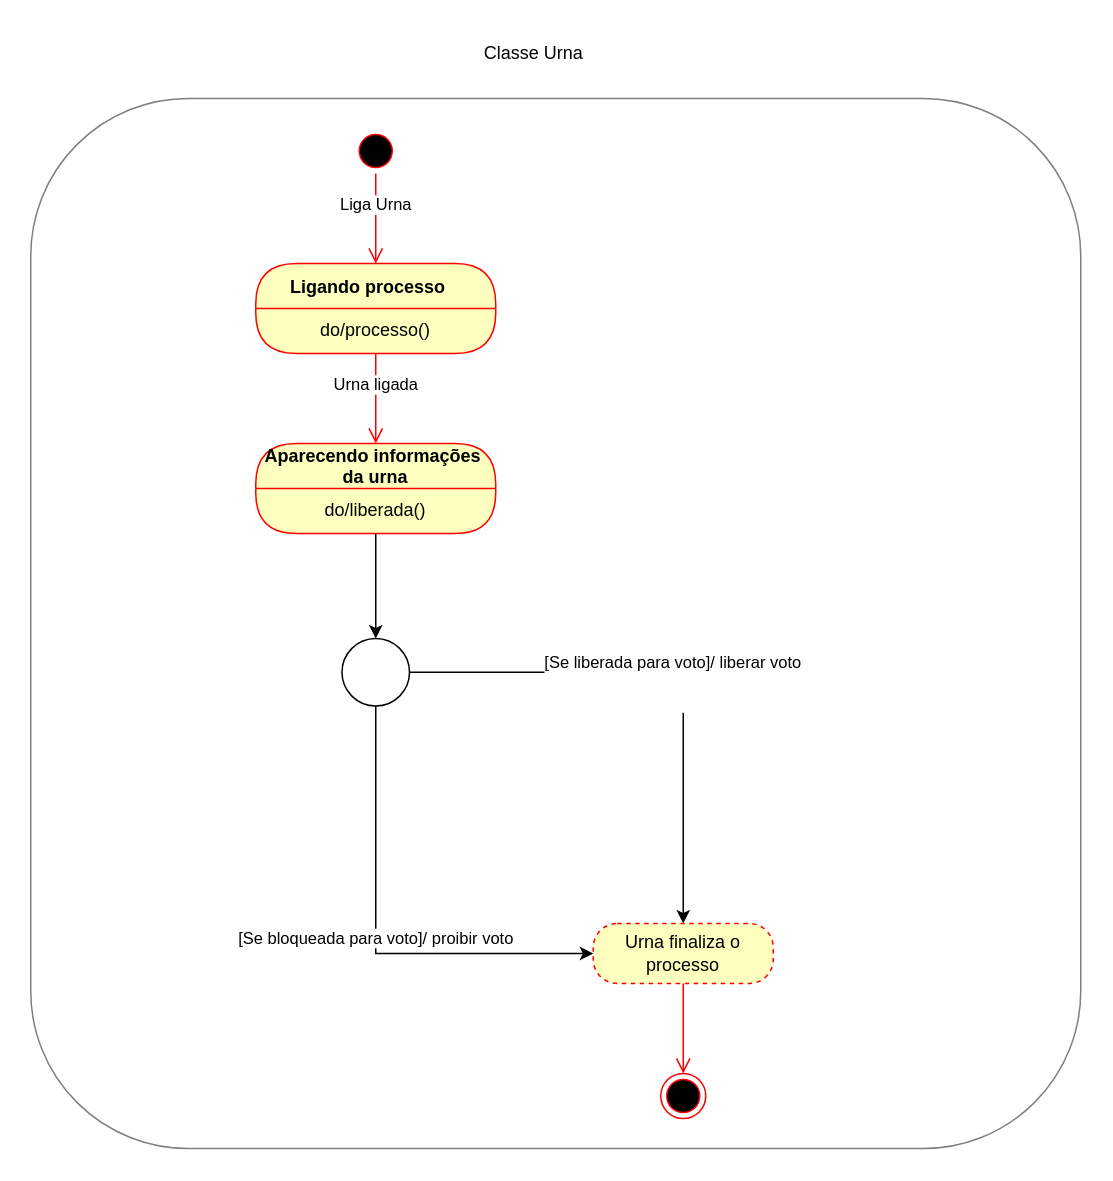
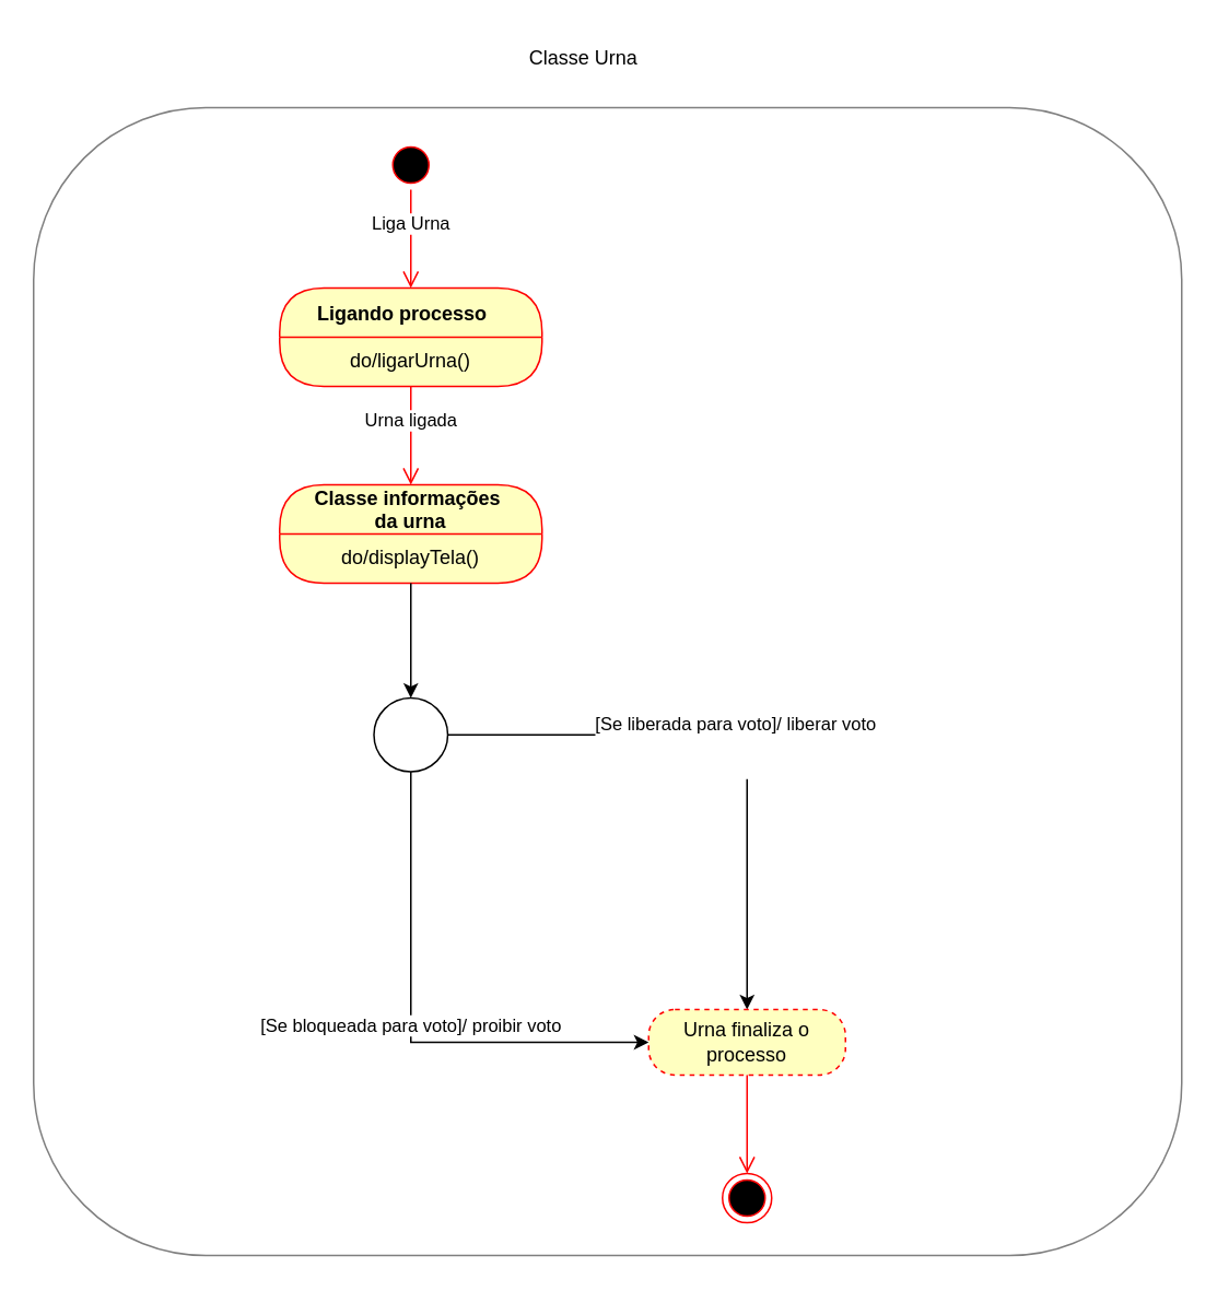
  <mxCell id="0" />
  <mxCell id="1" parent="0" />
  <mxCell id="2" value="" style="rounded=1;whiteSpace=wrap;html=1;opacity=50;" vertex="1" parent="1"><mxGeometry x="20" y="65" width="700" height="700" as="geometry" /></mxCell>
  <mxCell id="3" value="" style="ellipse;html=1;shape=startState;fillColor=#000000;strokeColor=#ff0000;" vertex="1" parent="1"><mxGeometry x="235" y="85" width="30" height="30" as="geometry" /></mxCell>
  <mxCell id="4" value="Liga Urna" style="edgeStyle=orthogonalEdgeStyle;html=1;verticalAlign=bottom;endArrow=open;endSize=8;strokeColor=#ff0000;rounded=0;" edge="1" source="3" parent="1"><mxGeometry relative="1" as="geometry"><mxPoint x="250" y="175" as="targetPoint" /></mxGeometry></mxCell>
  <mxCell id="5" value="Ligando processo   " style="swimlane;fontStyle=1;align=center;verticalAlign=middle;childLayout=stackLayout;horizontal=1;startSize=30;horizontalStack=0;resizeParent=0;resizeLast=1;container=0;fontColor=#000000;collapsible=0;rounded=1;arcSize=30;strokeColor=#ff0000;fillColor=#ffffc0;swimlaneFillColor=#ffffc0;dropTarget=0;" vertex="1" parent="1"><mxGeometry x="170" y="175" width="160" height="60" as="geometry" /></mxCell>
- <mxCell id="6" value="do/processo()" style="text;html=1;strokeColor=none;fillColor=none;align=center;verticalAlign=middle;spacingLeft=4;spacingRight=4;whiteSpace=wrap;overflow=hidden;rotatable=0;fontColor=#000000;" vertex="1" parent="5"><mxGeometry y="30" width="160" height="30" as="geometry" /></mxCell>
+ <mxCell id="6" value="do/ligarUrna()" style="text;html=1;strokeColor=none;fillColor=none;align=center;verticalAlign=middle;spacingLeft=4;spacingRight=4;whiteSpace=wrap;overflow=hidden;rotatable=0;fontColor=#000000;" vertex="1" parent="5"><mxGeometry y="30" width="160" height="30" as="geometry" /></mxCell>
  <mxCell id="7" value="Urna ligada" style="edgeStyle=orthogonalEdgeStyle;html=1;verticalAlign=bottom;endArrow=open;endSize=8;strokeColor=#ff0000;rounded=0;" edge="1" source="5" parent="1"><mxGeometry relative="1" as="geometry"><mxPoint x="250" y="295" as="targetPoint" /></mxGeometry></mxCell>
- <mxCell id="8" value="Aparecendo informações &#10;da urna" style="swimlane;fontStyle=1;align=center;verticalAlign=middle;childLayout=stackLayout;horizontal=1;startSize=30;horizontalStack=0;resizeParent=0;resizeLast=1;container=0;fontColor=#000000;collapsible=0;rounded=1;arcSize=30;strokeColor=#ff0000;fillColor=#ffffc0;swimlaneFillColor=#ffffc0;dropTarget=0;" vertex="1" parent="1"><mxGeometry x="170" y="295" width="160" height="60" as="geometry" /></mxCell>
- <mxCell id="9" value="do/liberada()" style="text;html=1;strokeColor=none;fillColor=none;align=center;verticalAlign=middle;spacingLeft=4;spacingRight=4;whiteSpace=wrap;overflow=hidden;rotatable=0;fontColor=#000000;" vertex="1" parent="8"><mxGeometry y="30" width="160" height="30" as="geometry" /></mxCell>
+ <mxCell id="8" value="Classe informações &#10;da urna" style="swimlane;fontStyle=1;align=center;verticalAlign=middle;childLayout=stackLayout;horizontal=1;startSize=30;horizontalStack=0;resizeParent=0;resizeLast=1;container=0;fontColor=#000000;collapsible=0;rounded=1;arcSize=30;strokeColor=#ff0000;fillColor=#ffffc0;swimlaneFillColor=#ffffc0;dropTarget=0;" vertex="1" parent="1"><mxGeometry x="170" y="295" width="160" height="60" as="geometry" /></mxCell>
+ <mxCell id="9" value="do/displayTela()" style="text;html=1;strokeColor=none;fillColor=none;align=center;verticalAlign=middle;spacingLeft=4;spacingRight=4;whiteSpace=wrap;overflow=hidden;rotatable=0;fontColor=#000000;" vertex="1" parent="8"><mxGeometry y="30" width="160" height="30" as="geometry" /></mxCell>
  <mxCell id="10" value="&#10;&lt;span style=&quot;color: rgb(0, 0, 0); font-family: Helvetica; font-size: 11px; font-style: normal; font-variant-ligatures: normal; font-variant-caps: normal; font-weight: 400; letter-spacing: normal; orphans: 2; text-align: center; text-indent: 0px; text-transform: none; widows: 2; word-spacing: 0px; -webkit-text-stroke-width: 0px; white-space: nowrap; background-color: rgb(255, 255, 255); text-decoration-thickness: initial; text-decoration-style: initial; text-decoration-color: initial; display: inline !important; float: none;&quot;&gt;[Se liberada para voto]/ liberar voto&lt;/span&gt;&#10;&#10;" style="edgeStyle=orthogonalEdgeStyle;rounded=0;orthogonalLoop=1;jettySize=auto;html=1;entryX=0.5;entryY=0;entryDx=0;entryDy=0;" edge="1" parent="1" source="12" target="14"><mxGeometry relative="1" as="geometry"><mxPoint x="485" y="448" as="targetPoint" /><Array as="points"><mxPoint x="455" y="448" /></Array></mxGeometry></mxCell>
  <mxCell id="11" value="[Se bloqueada para voto]/ proibir voto" style="edgeStyle=orthogonalEdgeStyle;rounded=0;orthogonalLoop=1;jettySize=auto;html=1;entryX=0;entryY=0.5;entryDx=0;entryDy=0;" edge="1" parent="1" source="12" target="14"><mxGeometry relative="1" as="geometry"><mxPoint x="250" y="655" as="targetPoint" /><Array as="points"><mxPoint x="250" y="635" /></Array></mxGeometry></mxCell>
  <mxCell id="12" value="" style="ellipse;whiteSpace=wrap;html=1;aspect=fixed;" vertex="1" parent="1"><mxGeometry x="227.5" y="425" width="45" height="45" as="geometry" /></mxCell>
  <mxCell id="13" style="edgeStyle=orthogonalEdgeStyle;rounded=0;orthogonalLoop=1;jettySize=auto;html=1;" edge="1" parent="1" source="9" target="12"><mxGeometry relative="1" as="geometry"><mxPoint x="250" y="435" as="targetPoint" /></mxGeometry></mxCell>
  <mxCell id="14" value="Urna finaliza o processo" style="rounded=1;whiteSpace=wrap;html=1;arcSize=40;fontColor=#000000;fillColor=#ffffc0;strokeColor=#ff0000;dashed=1;" vertex="1" parent="1"><mxGeometry x="395" y="615" width="120" height="40" as="geometry" /></mxCell>
  <mxCell id="15" value="" style="edgeStyle=orthogonalEdgeStyle;html=1;verticalAlign=bottom;endArrow=open;endSize=8;strokeColor=#ff0000;rounded=0;" edge="1" source="14" parent="1"><mxGeometry relative="1" as="geometry"><mxPoint x="455" y="715" as="targetPoint" /></mxGeometry></mxCell>
  <mxCell id="16" value="" style="ellipse;html=1;shape=endState;fillColor=#000000;strokeColor=#ff0000;" vertex="1" parent="1"><mxGeometry x="440" y="715" width="30" height="30" as="geometry" /></mxCell>
  <mxCell id="17" value="Classe Urna" style="text;html=1;align=center;verticalAlign=middle;resizable=0;points=[];autosize=1;strokeColor=none;fillColor=none;" vertex="1" parent="1"><mxGeometry x="310" y="20" width="90" height="30" as="geometry" /></mxCell>
